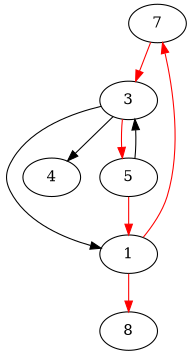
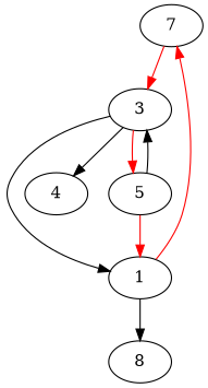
  strict digraph {
    edge [color=red]
    n1 [label=7]
    1
    8
    3
    4
    5
    n1 -> 3
    1 -> n1
-   1 -> 8
+   1 -> 8 [color=black]
    3 -> 1 [color=""]
    3 -> 4 [color=""]
    3 -> 5
    5 -> 1
    5 -> 3 [color=""]
  }
